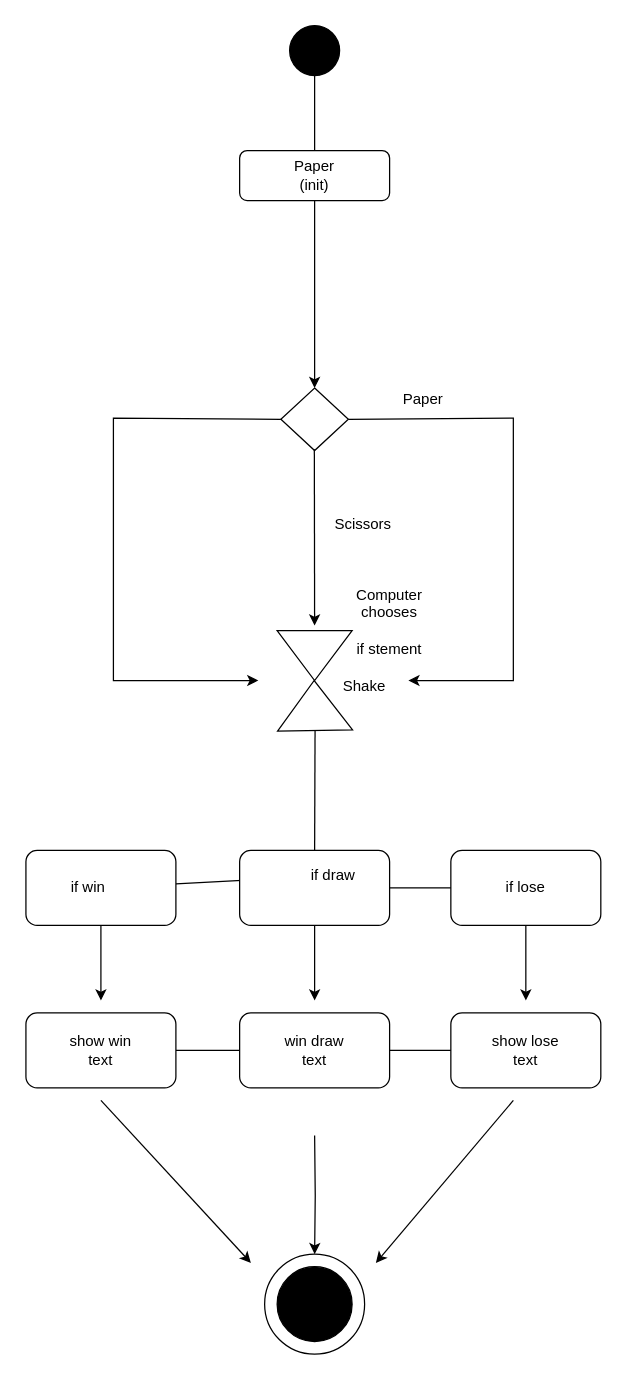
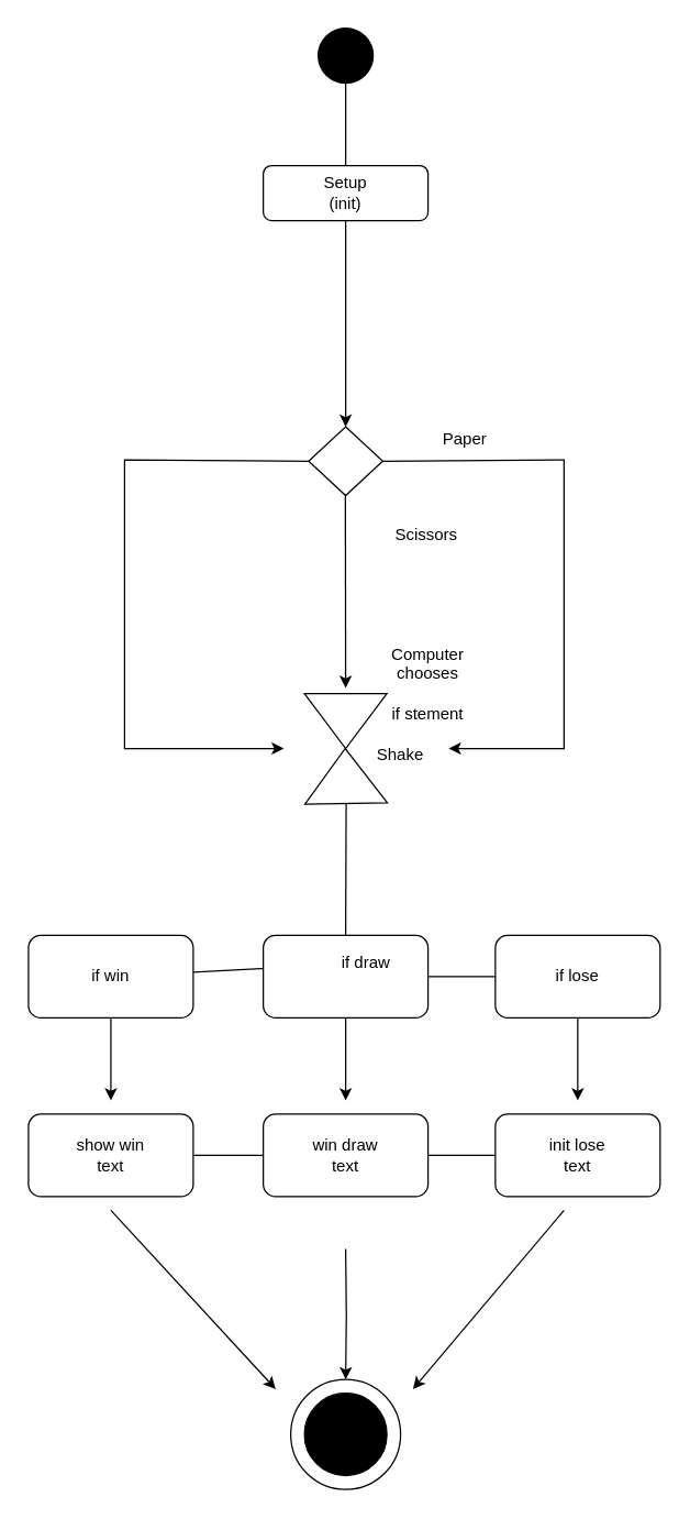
  <mxCell id="0" />
  <mxCell id="1" parent="0" />
  <mxCell id="2" value="" style="ellipse;whiteSpace=wrap;html=1;aspect=fixed;fillColor=#000000;" parent="1" vertex="1"><mxGeometry x="231" y="20" width="40" height="40" as="geometry" /></mxCell>
  <mxCell id="3" value="Paper" style="text;html=1;strokeColor=none;fillColor=none;align=center;verticalAlign=middle;whiteSpace=wrap;rounded=0;" parent="1" vertex="1"><mxGeometry x="308" y="304" width="60" height="30" as="geometry" /></mxCell>
- <mxCell id="4" value="Scissors" style="text;html=1;strokeColor=none;fillColor=none;align=center;verticalAlign=middle;whiteSpace=wrap;rounded=0;" parent="1" vertex="1"><mxGeometry x="260" y="404" width="60" height="30" as="geometry" /></mxCell>
+ <mxCell id="4" value="Scissors" style="text;html=1;strokeColor=none;fillColor=none;align=center;verticalAlign=middle;whiteSpace=wrap;rounded=0;" parent="1" vertex="1"><mxGeometry x="280" y="374" width="60" height="30" as="geometry" /></mxCell>
  <mxCell id="5" value="" style="endArrow=classic;html=1;rounded=0;fillColor=#ffffff;exitX=0;exitY=0.5;exitDx=0;exitDy=0;" parent="1" source="16" edge="1"><mxGeometry width="50" height="50" relative="1" as="geometry"><mxPoint x="206" y="334" as="sourcePoint" /><mxPoint x="206" y="544" as="targetPoint" /><Array as="points"><mxPoint x="90" y="334" /><mxPoint x="90" y="544" /></Array></mxGeometry></mxCell>
  <mxCell id="6" value="" style="endArrow=classic;html=1;rounded=0;fillColor=#ffffff;exitX=1;exitY=0.5;exitDx=0;exitDy=0;" parent="1" source="16" edge="1"><mxGeometry width="50" height="50" relative="1" as="geometry"><mxPoint x="286" y="334" as="sourcePoint" /><mxPoint x="326" y="544" as="targetPoint" /><Array as="points"><mxPoint x="410" y="334" /><mxPoint x="410" y="544" /></Array></mxGeometry></mxCell>
  <mxCell id="7" value="" style="endArrow=none;html=1;rounded=0;fillColor=#ffffff;entryX=0.5;entryY=1;entryDx=0;entryDy=0;" parent="1" target="2" edge="1"><mxGeometry width="50" height="50" relative="1" as="geometry"><mxPoint x="251" y="120" as="sourcePoint" /><mxPoint x="251" y="70" as="targetPoint" /></mxGeometry></mxCell>
  <mxCell id="8" value="" style="edgeStyle=orthogonalEdgeStyle;rounded=0;orthogonalLoop=1;jettySize=auto;html=1;strokeColor=#000000;fillColor=#000000;exitX=0.5;exitY=1;exitDx=0;exitDy=0;" parent="1" source="17" target="16" edge="1"><mxGeometry relative="1" as="geometry"><mxPoint x="251" y="270" as="sourcePoint" /></mxGeometry></mxCell>
  <mxCell id="9" value="Computer chooses&lt;br&gt;&lt;br&gt;if stement" style="text;html=1;strokeColor=none;fillColor=none;align=center;verticalAlign=middle;whiteSpace=wrap;rounded=0;" parent="1" vertex="1"><mxGeometry x="281" y="460" width="60" height="74" as="geometry" /></mxCell>
  <mxCell id="10" value="" style="endArrow=classic;html=1;rounded=0;fillColor=#ffffff;exitX=0.5;exitY=1;exitDx=0;exitDy=0;" parent="1" edge="1"><mxGeometry width="50" height="50" relative="1" as="geometry"><mxPoint x="250.77" y="359" as="sourcePoint" /><mxPoint x="251" y="500" as="targetPoint" /></mxGeometry></mxCell>
  <mxCell id="11" value="" style="triangle;whiteSpace=wrap;html=1;strokeColor=default;fillColor=#ffffff;rotation=90;" parent="1" vertex="1"><mxGeometry x="231" y="494" width="40" height="60" as="geometry" /></mxCell>
  <mxCell id="12" value="" style="triangle;whiteSpace=wrap;html=1;strokeColor=default;fillColor=#ffffff;rotation=-91;" parent="1" vertex="1"><mxGeometry x="231" y="534" width="40" height="60" as="geometry" /></mxCell>
  <mxCell id="13" value="Shake" style="text;html=1;strokeColor=none;fillColor=none;align=center;verticalAlign=middle;whiteSpace=wrap;rounded=0;" parent="1" vertex="1"><mxGeometry x="261" y="534" width="60" height="30" as="geometry" /></mxCell>
  <mxCell id="14" value="" style="endArrow=none;html=1;rounded=0;fillColor=#ffffff;entryX=0;entryY=0.5;entryDx=0;entryDy=0;exitX=0.5;exitY=0;exitDx=0;exitDy=0;" parent="1" source="25" target="12" edge="1"><mxGeometry width="50" height="50" relative="1" as="geometry"><mxPoint x="252" y="664" as="sourcePoint" /><mxPoint x="346" y="574" as="targetPoint" /></mxGeometry></mxCell>
  <mxCell id="15" value="" style="edgeStyle=orthogonalEdgeStyle;rounded=0;orthogonalLoop=1;jettySize=auto;html=1;strokeColor=#000000;fillColor=#000000;" parent="1" target="19" edge="1"><mxGeometry relative="1" as="geometry"><mxPoint x="251" y="908" as="sourcePoint" /></mxGeometry></mxCell>
  <mxCell id="16" value="" style="rhombus;whiteSpace=wrap;html=1;strokeColor=default;fillColor=none;" parent="1" vertex="1"><mxGeometry x="224" y="310" width="54" height="50" as="geometry" /></mxCell>
  <mxCell id="17" value="" style="rounded=1;whiteSpace=wrap;html=1;strokeColor=default;fillColor=none;" parent="1" vertex="1"><mxGeometry x="191" y="120" width="120" height="40" as="geometry" /></mxCell>
- <mxCell id="18" value="Paper (init)" style="text;html=1;strokeColor=none;fillColor=none;align=center;verticalAlign=middle;whiteSpace=wrap;rounded=0;" parent="1" vertex="1"><mxGeometry x="221" y="125" width="60" height="30" as="geometry" /></mxCell>
+ <mxCell id="18" value="Setup (init)" style="text;html=1;strokeColor=none;fillColor=none;align=center;verticalAlign=middle;whiteSpace=wrap;rounded=0;" parent="1" vertex="1"><mxGeometry x="221" y="125" width="60" height="30" as="geometry" /></mxCell>
  <mxCell id="19" value="" style="ellipse;whiteSpace=wrap;html=1;fillColor=#ffffff;rounded=0;" parent="1" vertex="1"><mxGeometry x="211" y="1003" width="80" height="80" as="geometry" /></mxCell>
  <mxCell id="20" value="" style="ellipse;whiteSpace=wrap;html=1;aspect=fixed;strokeColor=default;fillColor=#000000;" parent="1" vertex="1"><mxGeometry x="221" y="1013" width="60" height="60" as="geometry" /></mxCell>
  <mxCell id="21" value="" style="edgeStyle=none;html=1;" parent="1" source="22" target="28" edge="1"><mxGeometry relative="1" as="geometry" /></mxCell>
  <mxCell id="22" value="" style="rounded=1;whiteSpace=wrap;html=1;" parent="1" vertex="1"><mxGeometry x="20" y="680" width="120" height="60" as="geometry" /></mxCell>
  <mxCell id="23" value="" style="edgeStyle=none;html=1;" parent="1" source="25" target="29" edge="1"><mxGeometry relative="1" as="geometry" /></mxCell>
  <mxCell id="24" value="" style="edgeStyle=none;html=1;" parent="1" source="25" edge="1"><mxGeometry relative="1" as="geometry"><mxPoint x="251" y="800" as="targetPoint" /></mxGeometry></mxCell>
  <mxCell id="25" value="" style="rounded=1;whiteSpace=wrap;html=1;" parent="1" vertex="1"><mxGeometry x="191" y="680" width="120" height="60" as="geometry" /></mxCell>
  <mxCell id="26" value="" style="rounded=1;whiteSpace=wrap;html=1;" parent="1" vertex="1"><mxGeometry x="360" y="680" width="120" height="60" as="geometry" /></mxCell>
- <mxCell id="27" value="if win" style="text;html=1;strokeColor=none;fillColor=none;align=center;verticalAlign=middle;whiteSpace=wrap;rounded=0;" parent="1" vertex="1"><mxGeometry x="40" y="695" width="60" height="30" as="geometry" /></mxCell>
+ <mxCell id="27" value="if win" style="text;html=1;strokeColor=none;fillColor=none;align=center;verticalAlign=middle;whiteSpace=wrap;rounded=0;" parent="1" vertex="1"><mxGeometry x="50" y="695" width="60" height="30" as="geometry" /></mxCell>
  <mxCell id="28" value="if draw" style="text;html=1;strokeColor=none;fillColor=none;align=center;verticalAlign=middle;whiteSpace=wrap;rounded=0;" parent="1" vertex="1"><mxGeometry x="236" y="685" width="60" height="30" as="geometry" /></mxCell>
  <mxCell id="29" value="if lose" style="text;html=1;strokeColor=none;fillColor=none;align=center;verticalAlign=middle;whiteSpace=wrap;rounded=0;" parent="1" vertex="1"><mxGeometry x="390" y="695" width="60" height="30" as="geometry" /></mxCell>
  <mxCell id="30" value="" style="edgeStyle=none;html=1;" edge="1" parent="1" source="31" target="36"><mxGeometry relative="1" as="geometry" /></mxCell>
  <mxCell id="31" value="" style="rounded=1;whiteSpace=wrap;html=1;" vertex="1" parent="1"><mxGeometry x="20" y="810" width="120" height="60" as="geometry" /></mxCell>
  <mxCell id="32" value="" style="edgeStyle=none;html=1;" edge="1" parent="1" source="33" target="37"><mxGeometry relative="1" as="geometry" /></mxCell>
  <mxCell id="33" value="" style="rounded=1;whiteSpace=wrap;html=1;" vertex="1" parent="1"><mxGeometry x="191" y="810" width="120" height="60" as="geometry" /></mxCell>
  <mxCell id="34" value="" style="rounded=1;whiteSpace=wrap;html=1;" vertex="1" parent="1"><mxGeometry x="360" y="810" width="120" height="60" as="geometry" /></mxCell>
  <mxCell id="35" value="show win text" style="text;html=1;strokeColor=none;fillColor=none;align=center;verticalAlign=middle;whiteSpace=wrap;rounded=0;" vertex="1" parent="1"><mxGeometry x="50" y="825" width="60" height="30" as="geometry" /></mxCell>
  <mxCell id="36" value="win draw text" style="text;html=1;strokeColor=none;fillColor=none;align=center;verticalAlign=middle;whiteSpace=wrap;rounded=0;" vertex="1" parent="1"><mxGeometry x="221" y="825" width="60" height="30" as="geometry" /></mxCell>
- <mxCell id="37" value="show lose text" style="text;html=1;strokeColor=none;fillColor=none;align=center;verticalAlign=middle;whiteSpace=wrap;rounded=0;" vertex="1" parent="1"><mxGeometry x="390" y="825" width="60" height="30" as="geometry" /></mxCell>
+ <mxCell id="37" value="init lose text" style="text;html=1;strokeColor=none;fillColor=none;align=center;verticalAlign=middle;whiteSpace=wrap;rounded=0;" vertex="1" parent="1"><mxGeometry x="390" y="825" width="60" height="30" as="geometry" /></mxCell>
  <mxCell id="38" value="" style="edgeStyle=none;html=1;exitX=0.5;exitY=1;exitDx=0;exitDy=0;" edge="1" parent="1" source="26"><mxGeometry relative="1" as="geometry"><mxPoint x="261" y="750" as="sourcePoint" /><mxPoint x="420" y="800" as="targetPoint" /></mxGeometry></mxCell>
  <mxCell id="39" value="" style="edgeStyle=none;html=1;exitX=0.5;exitY=1;exitDx=0;exitDy=0;" edge="1" parent="1" source="22"><mxGeometry relative="1" as="geometry"><mxPoint x="430" y="750" as="sourcePoint" /><mxPoint x="80" y="800" as="targetPoint" /></mxGeometry></mxCell>
  <mxCell id="40" value="" style="edgeStyle=none;html=1;" edge="1" parent="1"><mxGeometry relative="1" as="geometry"><mxPoint x="410" y="880" as="sourcePoint" /><mxPoint x="300" y="1010" as="targetPoint" /></mxGeometry></mxCell>
  <mxCell id="41" value="" style="edgeStyle=none;html=1;" edge="1" parent="1"><mxGeometry relative="1" as="geometry"><mxPoint x="80" y="880" as="sourcePoint" /><mxPoint x="200" y="1010" as="targetPoint" /></mxGeometry></mxCell>
